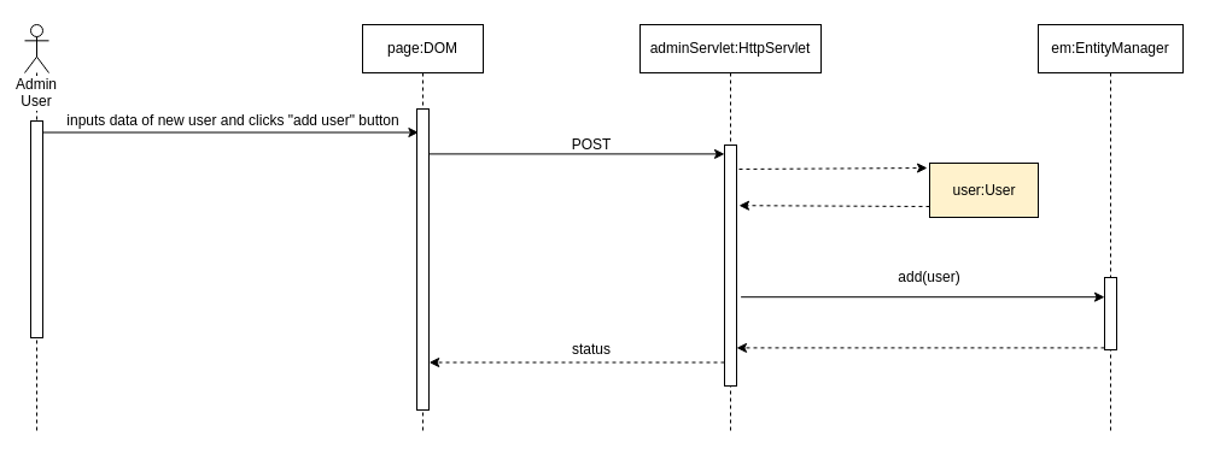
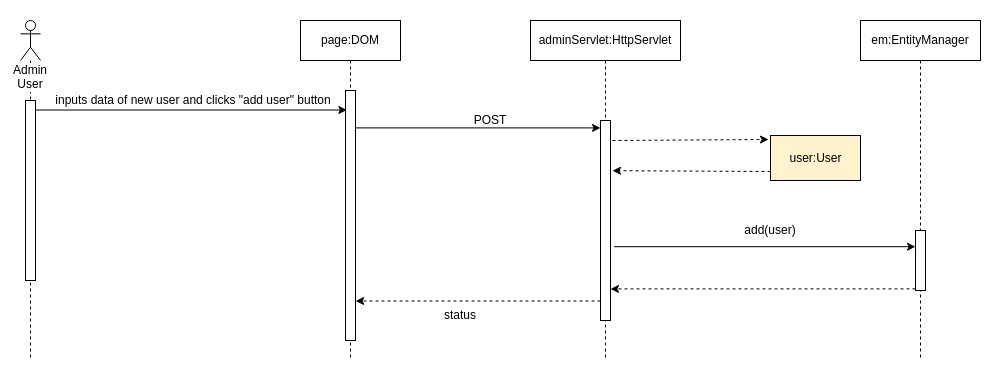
  <mxCell id="0" />
  <mxCell id="1" parent="0" />
  <mxCell id="2" value="page:DOM" style="shape=umlLifeline;perimeter=lifelinePerimeter;whiteSpace=wrap;html=1;container=1;collapsible=0;recursiveResize=0;outlineConnect=0;" vertex="1" parent="1"><mxGeometry x="300" y="20" width="100" height="340" as="geometry" /></mxCell>
  <mxCell id="3" value="" style="html=1;points=[];perimeter=orthogonalPerimeter;" vertex="1" parent="2"><mxGeometry x="45" y="70" width="10" height="250" as="geometry" /></mxCell>
  <mxCell id="4" value="Admin User" style="shape=umlLifeline;participant=umlActor;perimeter=lifelinePerimeter;whiteSpace=wrap;html=1;container=1;collapsible=0;recursiveResize=0;verticalAlign=top;spacingTop=36;labelBackgroundColor=#ffffff;outlineConnect=0;size=40;" vertex="1" parent="1"><mxGeometry x="20" y="20" width="20" height="340" as="geometry" /></mxCell>
  <mxCell id="5" value="" style="html=1;points=[];perimeter=orthogonalPerimeter;" vertex="1" parent="4"><mxGeometry x="5" y="80" width="10" height="180" as="geometry" /></mxCell>
  <mxCell id="6" value="inputs data of new user and clicks &quot;add user&quot; button" style="text;html=1;strokeColor=none;fillColor=none;align=center;verticalAlign=middle;whiteSpace=wrap;rounded=0;" vertex="1" parent="1"><mxGeometry x="52.5" y="90" width="280" height="20" as="geometry" /></mxCell>
  <mxCell id="7" value="" style="endArrow=classic;html=1;rounded=0;entryX=0;entryY=0.037;entryDx=0;entryDy=0;entryPerimeter=0;" edge="1" parent="1" source="3" target="10"><mxGeometry width="50" height="50" relative="1" as="geometry"><mxPoint x="362.5" y="127" as="sourcePoint" /><mxPoint x="590" y="127" as="targetPoint" /></mxGeometry></mxCell>
  <mxCell id="8" value="POST" style="text;html=1;strokeColor=none;fillColor=none;align=center;verticalAlign=middle;whiteSpace=wrap;rounded=0;" vertex="1" parent="1"><mxGeometry x="470" y="110" width="40" height="20" as="geometry" /></mxCell>
  <mxCell id="9" value="adminServlet:HttpServlet" style="shape=umlLifeline;perimeter=lifelinePerimeter;whiteSpace=wrap;html=1;container=1;collapsible=0;recursiveResize=0;outlineConnect=0;" vertex="1" parent="1"><mxGeometry x="530" y="20" width="150" height="340" as="geometry" /></mxCell>
  <mxCell id="10" value="" style="html=1;points=[];perimeter=orthogonalPerimeter;" vertex="1" parent="9"><mxGeometry x="70" y="100" width="10" height="200" as="geometry" /></mxCell>
  <mxCell id="11" value="" style="endArrow=classic;html=1;dashed=1;exitX=1.2;exitY=0.1;exitDx=0;exitDy=0;exitPerimeter=0;entryX=-0.022;entryY=0.089;entryDx=0;entryDy=0;entryPerimeter=0;" edge="1" parent="1" source="10" target="12"><mxGeometry width="50" height="50" relative="1" as="geometry"><mxPoint x="620" y="140" as="sourcePoint" /><mxPoint x="760" y="140" as="targetPoint" /></mxGeometry></mxCell>
  <mxCell id="12" value="user:User" style="html=1;fillColor=#fff2cc;" vertex="1" parent="1"><mxGeometry x="770" y="135" width="90" height="45" as="geometry" /></mxCell>
  <mxCell id="13" value="" style="endArrow=classic;html=1;exitX=1.36;exitY=0.631;exitDx=0;exitDy=0;exitPerimeter=0;" edge="1" parent="1" source="10" target="16"><mxGeometry width="50" height="50" relative="1" as="geometry"><mxPoint x="620" y="240" as="sourcePoint" /><mxPoint x="910" y="240" as="targetPoint" /></mxGeometry></mxCell>
  <mxCell id="14" value="add(user)" style="text;html=1;strokeColor=none;fillColor=none;align=center;verticalAlign=middle;whiteSpace=wrap;rounded=0;" vertex="1" parent="1"><mxGeometry x="730" y="220" width="80" height="20" as="geometry" /></mxCell>
  <mxCell id="15" value="em:EntityManager" style="shape=umlLifeline;perimeter=lifelinePerimeter;whiteSpace=wrap;html=1;container=1;collapsible=0;recursiveResize=0;outlineConnect=0;" vertex="1" parent="1"><mxGeometry x="860" y="20" width="120" height="340" as="geometry" /></mxCell>
  <mxCell id="16" value="" style="html=1;points=[];perimeter=orthogonalPerimeter;" vertex="1" parent="15"><mxGeometry x="55" y="210" width="10" height="60" as="geometry" /></mxCell>
  <mxCell id="17" value="" style="endArrow=classic;html=1;dashed=1;entryX=1;entryY=0.842;entryDx=0;entryDy=0;entryPerimeter=0;" edge="1" parent="1" source="16" target="10"><mxGeometry width="50" height="50" relative="1" as="geometry"><mxPoint x="890" y="280" as="sourcePoint" /><mxPoint x="620" y="280" as="targetPoint" /></mxGeometry></mxCell>
  <mxCell id="18" value="" style="endArrow=classic;html=1;dashed=1;entryX=1.02;entryY=0.842;entryDx=0;entryDy=0;entryPerimeter=0;" edge="1" parent="1" source="10" target="3"><mxGeometry width="50" height="50" relative="1" as="geometry"><mxPoint x="590" y="300" as="sourcePoint" /><mxPoint x="360" y="300" as="targetPoint" /></mxGeometry></mxCell>
- <mxCell id="19" value="status" style="text;html=1;strokeColor=none;fillColor=none;align=center;verticalAlign=middle;whiteSpace=wrap;rounded=0;" vertex="1" parent="1"><mxGeometry x="470" y="280" width="40" height="20" as="geometry" /></mxCell>
+ <mxCell id="19" value="status" style="text;html=1;strokeColor=none;fillColor=none;align=center;verticalAlign=middle;whiteSpace=wrap;rounded=0;" vertex="1" parent="1"><mxGeometry x="440" y="305" width="40" height="20" as="geometry" /></mxCell>
  <mxCell id="20" value="" style="endArrow=classic;html=1;entryX=0.14;entryY=0.078;entryDx=0;entryDy=0;entryPerimeter=0;" edge="1" parent="1" source="5" target="3"><mxGeometry width="50" height="50" relative="1" as="geometry"><mxPoint x="40" y="110" as="sourcePoint" /><mxPoint x="340" y="109.5" as="targetPoint" /></mxGeometry></mxCell>
  <mxCell id="21" value="" style="endArrow=classic;html=1;dashed=1;exitX=1.2;exitY=0.1;exitDx=0;exitDy=0;exitPerimeter=0;entryX=1.2;entryY=0.251;entryDx=0;entryDy=0;entryPerimeter=0;" edge="1" parent="1" target="10"><mxGeometry width="50" height="50" relative="1" as="geometry"><mxPoint x="770" y="171" as="sourcePoint" /><mxPoint x="661" y="170" as="targetPoint" /></mxGeometry></mxCell>
